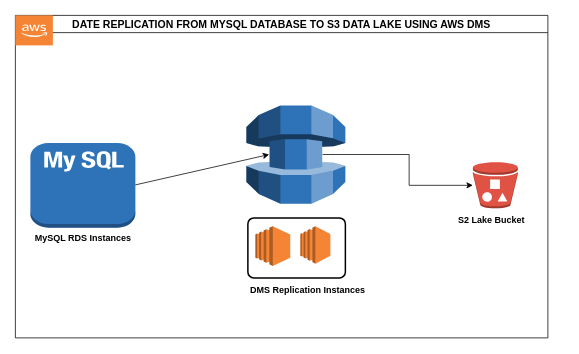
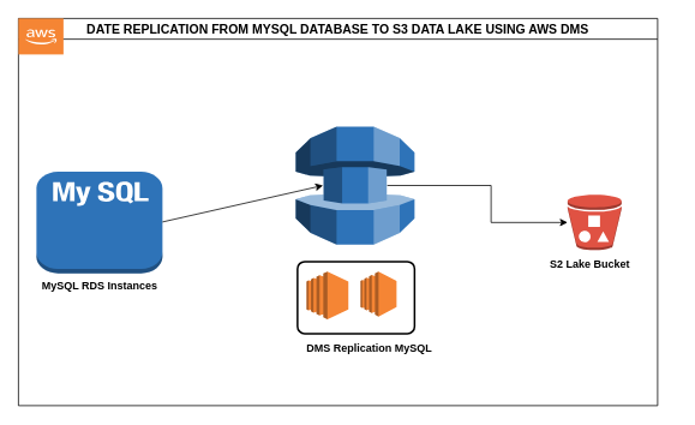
  <mxCell id="0" />
  <mxCell id="1" parent="0" />
  <mxCell id="2" value="&lt;font style=&quot;font-size: 12px;&quot;&gt;&lt;b style=&quot;&quot;&gt;MySQL RDS Instances&lt;/b&gt;&lt;/font&gt;" style="outlineConnect=0;dashed=0;verticalLabelPosition=bottom;verticalAlign=top;align=center;html=1;shape=mxgraph.aws3.mysql_db_instance_2;fillColor=#2E73B8;gradientColor=none;" vertex="1" parent="1"><mxGeometry x="40" y="190" width="140" height="113" as="geometry" /></mxCell>
  <mxCell id="3" style="edgeStyle=orthogonalEdgeStyle;rounded=0;orthogonalLoop=1;jettySize=auto;html=1;exitX=0.77;exitY=0.5;exitDx=0;exitDy=0;exitPerimeter=0;fontSize=14;" edge="1" parent="1" source="4" target="5"><mxGeometry relative="1" as="geometry" /></mxCell>
  <mxCell id="4" value="" style="outlineConnect=0;dashed=0;verticalLabelPosition=bottom;verticalAlign=top;align=center;html=1;shape=mxgraph.aws3.database_migration_service;fillColor=#2E73B8;gradientColor=none;" vertex="1" parent="1"><mxGeometry x="328" y="140" width="132" height="131" as="geometry" /></mxCell>
  <mxCell id="5" value="" style="outlineConnect=0;dashed=0;verticalLabelPosition=bottom;verticalAlign=top;align=center;html=1;shape=mxgraph.aws3.bucket_with_objects;fillColor=#E05243;gradientColor=none;" vertex="1" parent="1"><mxGeometry x="630" y="215.75" width="60" height="61.5" as="geometry" /></mxCell>
  <mxCell id="6" value="" style="edgeStyle=none;orthogonalLoop=1;jettySize=auto;html=1;rounded=0;entryX=0.23;entryY=0.5;entryDx=0;entryDy=0;entryPerimeter=0;" edge="1" parent="1" target="4"><mxGeometry width="100" relative="1" as="geometry"><mxPoint x="180" y="246" as="sourcePoint" /><mxPoint x="280" y="246" as="targetPoint" /><Array as="points" /></mxGeometry></mxCell>
  <mxCell id="7" value="" style="outlineConnect=0;dashed=0;verticalLabelPosition=bottom;verticalAlign=top;align=center;html=1;shape=mxgraph.aws3.ec2;fillColor=#F58534;gradientColor=none;fontSize=14;" vertex="1" parent="1"><mxGeometry x="400" y="301" width="40" height="50" as="geometry" /></mxCell>
  <mxCell id="8" value="" style="outlineConnect=0;dashed=0;verticalLabelPosition=bottom;verticalAlign=top;align=center;html=1;shape=mxgraph.aws3.ec2;fillColor=#F58534;gradientColor=none;fontSize=14;" vertex="1" parent="1"><mxGeometry x="340" y="301" width="46.5" height="53" as="geometry" /></mxCell>
  <mxCell id="9" value="" style="rounded=1;arcSize=10;dashed=0;fillColor=none;gradientColor=none;strokeWidth=2;fontSize=14;" vertex="1" parent="1"><mxGeometry x="330" y="290" width="130" height="80" as="geometry" /></mxCell>
- <mxCell id="10" value="&lt;font style=&quot;font-size: 12px;&quot;&gt;&lt;b&gt;DMS Replication Instances&lt;/b&gt;&lt;/font&gt;" style="text;strokeColor=none;align=center;fillColor=none;html=1;verticalAlign=middle;whiteSpace=wrap;rounded=0;fontSize=14;" vertex="1" parent="1"><mxGeometry x="320" y="370" width="180" height="30" as="geometry" /></mxCell>
+ <mxCell id="10" value="&lt;font style=&quot;font-size: 12px;&quot;&gt;&lt;b&gt;DMS Replication MySQL&lt;/b&gt;&lt;/font&gt;" style="text;strokeColor=none;align=center;fillColor=none;html=1;verticalAlign=middle;whiteSpace=wrap;rounded=0;fontSize=14;" vertex="1" parent="1"><mxGeometry x="320" y="370" width="180" height="30" as="geometry" /></mxCell>
  <mxCell id="11" value="DATE REPLICATION FROM MYSQL DATABASE TO S3 DATA LAKE USING AWS DMS" style="swimlane;whiteSpace=wrap;html=1;fontSize=14;" vertex="1" parent="1"><mxGeometry x="20" y="20" width="710" height="430" as="geometry" /></mxCell>
  <mxCell id="12" value="&lt;b&gt;&lt;font style=&quot;font-size: 12px;&quot;&gt;S2 Lake Bucket&lt;/font&gt;&lt;/b&gt;" style="text;strokeColor=none;align=center;fillColor=none;html=1;verticalAlign=middle;whiteSpace=wrap;rounded=0;fontSize=14;" vertex="1" parent="11"><mxGeometry x="540" y="257.25" width="190" height="30" as="geometry" /></mxCell>
  <mxCell id="13" value="" style="outlineConnect=0;dashed=0;verticalLabelPosition=bottom;verticalAlign=top;align=center;html=1;shape=mxgraph.aws3.cloud_2;fillColor=#F58534;gradientColor=none;fontSize=14;" vertex="1" parent="11"><mxGeometry width="50" height="40" as="geometry" /></mxCell>
